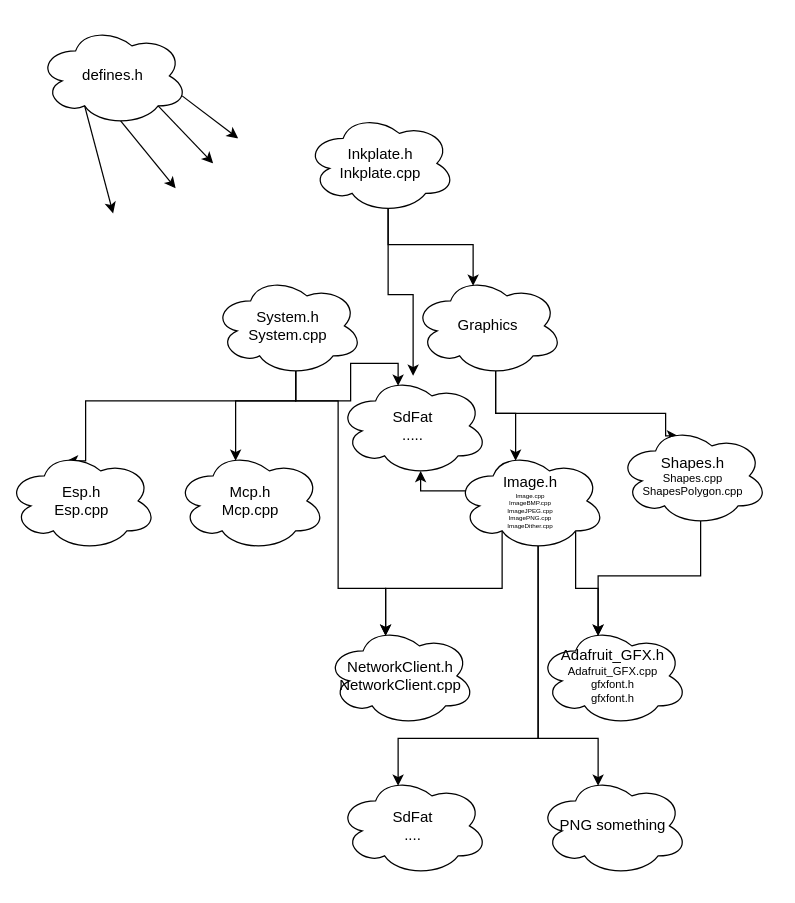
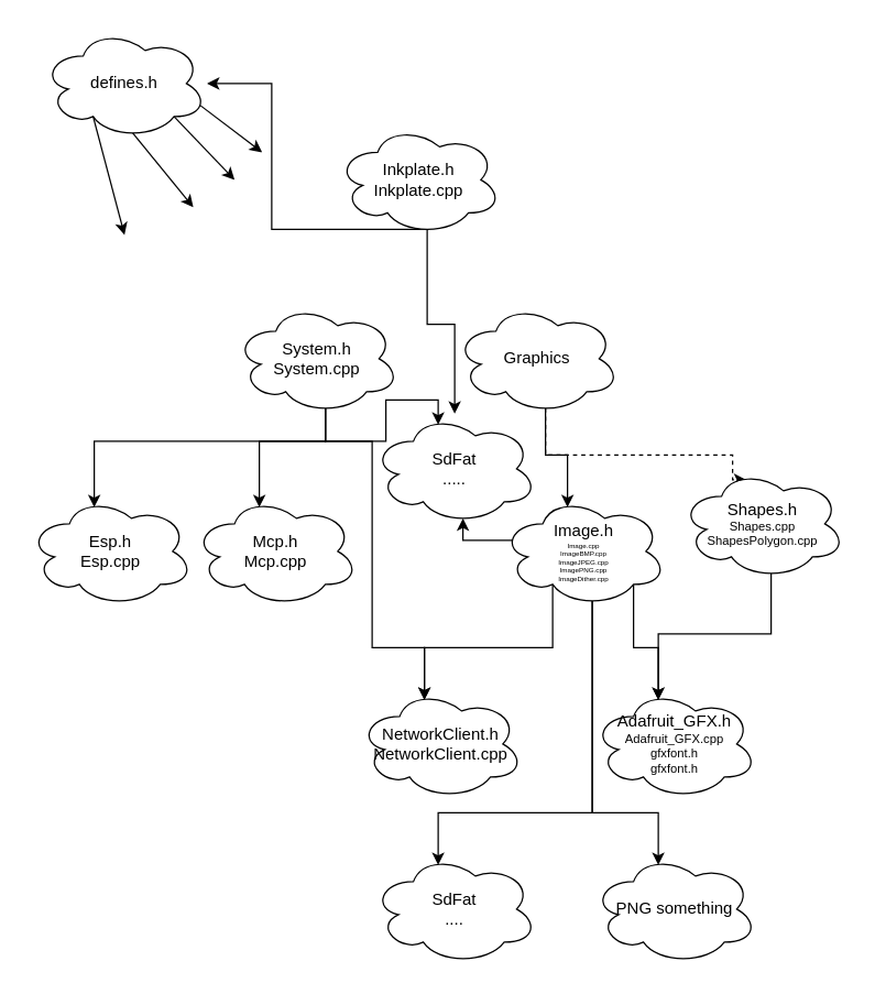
  <mxCell id="0" />
  <mxCell id="1" parent="0" />
  <mxCell id="2" style="edgeStyle=orthogonalEdgeStyle;rounded=0;orthogonalLoop=1;jettySize=auto;html=1;exitX=0.55;exitY=0.95;exitDx=0;exitDy=0;exitPerimeter=0;" edge="1" parent="1" source="4" target="27"><mxGeometry relative="1" as="geometry" /></mxCell>
- <mxCell id="3" style="edgeStyle=orthogonalEdgeStyle;rounded=0;orthogonalLoop=1;jettySize=auto;html=1;exitX=0.55;exitY=0.95;exitDx=0;exitDy=0;exitPerimeter=0;entryX=0.4;entryY=0.1;entryDx=0;entryDy=0;entryPerimeter=0;" edge="1" parent="1" source="4" target="12"><mxGeometry relative="1" as="geometry" /></mxCell>
+ <mxCell id="3" style="edgeStyle=orthogonalEdgeStyle;rounded=0;orthogonalLoop=1;jettySize=auto;html=1;exitX=0.55;exitY=0.95;exitDx=0;exitDy=0;exitPerimeter=0;" edge="1" parent="1" source="4" target="28"><mxGeometry relative="1" as="geometry" /></mxCell>
  <mxCell id="4" value="&lt;div&gt;Inkplate.h&lt;/div&gt;&lt;div&gt;Inkplate.cpp&lt;/div&gt;" style="ellipse;shape=cloud;whiteSpace=wrap;html=1;" vertex="1" parent="1"><mxGeometry x="244" y="90" width="120" height="80" as="geometry" /></mxCell>
  <mxCell id="5" style="edgeStyle=orthogonalEdgeStyle;rounded=0;orthogonalLoop=1;jettySize=auto;html=1;exitX=0.55;exitY=0.95;exitDx=0;exitDy=0;exitPerimeter=0;entryX=0.4;entryY=0.1;entryDx=0;entryDy=0;entryPerimeter=0;" edge="1" parent="1" source="9" target="13"><mxGeometry relative="1" as="geometry"><Array as="points"><mxPoint x="236" y="320" /><mxPoint x="68" y="320" /></Array></mxGeometry></mxCell>
  <mxCell id="6" style="edgeStyle=orthogonalEdgeStyle;rounded=0;orthogonalLoop=1;jettySize=auto;html=1;exitX=0.55;exitY=0.95;exitDx=0;exitDy=0;exitPerimeter=0;entryX=0.4;entryY=0.1;entryDx=0;entryDy=0;entryPerimeter=0;" edge="1" parent="1" source="9" target="14"><mxGeometry relative="1" as="geometry"><Array as="points"><mxPoint x="236" y="320" /><mxPoint x="188" y="320" /></Array></mxGeometry></mxCell>
  <mxCell id="7" style="edgeStyle=orthogonalEdgeStyle;rounded=0;orthogonalLoop=1;jettySize=auto;html=1;exitX=0.55;exitY=0.95;exitDx=0;exitDy=0;exitPerimeter=0;entryX=0.4;entryY=0.1;entryDx=0;entryDy=0;entryPerimeter=0;" edge="1" parent="1" source="9" target="15"><mxGeometry relative="1" as="geometry"><Array as="points"><mxPoint x="236" y="320" /><mxPoint x="270" y="320" /><mxPoint x="270" y="470" /><mxPoint x="308" y="470" /></Array></mxGeometry></mxCell>
  <mxCell id="8" style="edgeStyle=orthogonalEdgeStyle;rounded=0;orthogonalLoop=1;jettySize=auto;html=1;exitX=0.55;exitY=0.95;exitDx=0;exitDy=0;exitPerimeter=0;entryX=0.4;entryY=0.1;entryDx=0;entryDy=0;entryPerimeter=0;" edge="1" parent="1" source="9" target="27"><mxGeometry relative="1" as="geometry"><Array as="points"><mxPoint x="236" y="320" /><mxPoint x="280" y="320" /><mxPoint x="280" y="290" /><mxPoint x="318" y="290" /></Array></mxGeometry></mxCell>
  <mxCell id="9" value="&lt;div&gt;System.h&lt;/div&gt;&lt;div&gt;System.cpp&lt;/div&gt;" style="ellipse;shape=cloud;whiteSpace=wrap;html=1;" vertex="1" parent="1"><mxGeometry x="170" y="220" width="120" height="80" as="geometry" /></mxCell>
  <mxCell id="10" style="edgeStyle=orthogonalEdgeStyle;rounded=0;orthogonalLoop=1;jettySize=auto;html=1;exitX=0.55;exitY=0.95;exitDx=0;exitDy=0;exitPerimeter=0;entryX=0.4;entryY=0.1;entryDx=0;entryDy=0;entryPerimeter=0;" edge="1" parent="1" source="12" target="23"><mxGeometry relative="1" as="geometry" /></mxCell>
- <mxCell id="11" style="edgeStyle=orthogonalEdgeStyle;rounded=0;orthogonalLoop=1;jettySize=auto;html=1;exitX=0.55;exitY=0.95;exitDx=0;exitDy=0;exitPerimeter=0;entryX=0.4;entryY=0.1;entryDx=0;entryDy=0;entryPerimeter=0;" edge="1" parent="1" source="12" target="17"><mxGeometry relative="1" as="geometry"><Array as="points"><mxPoint x="396" y="330" /><mxPoint x="532" y="330" /></Array></mxGeometry></mxCell>
+ <mxCell id="11" style="edgeStyle=orthogonalEdgeStyle;rounded=0;orthogonalLoop=1;jettySize=auto;html=1;exitX=0.55;exitY=0.95;exitDx=0;exitDy=0;exitPerimeter=0;entryX=0.4;entryY=0.1;entryDx=0;entryDy=0;entryPerimeter=0;dashed=1;" edge="1" parent="1" source="12" target="17"><mxGeometry relative="1" as="geometry"><Array as="points"><mxPoint x="396" y="330" /><mxPoint x="532" y="330" /></Array></mxGeometry></mxCell>
  <mxCell id="12" value="&lt;div&gt;Graphics&lt;/div&gt;" style="ellipse;shape=cloud;whiteSpace=wrap;html=1;" vertex="1" parent="1"><mxGeometry x="330" y="220" width="120" height="80" as="geometry" /></mxCell>
- <mxCell id="13" value="&lt;div&gt;Esp.h&lt;/div&gt;&lt;div&gt;Esp.cpp&lt;br&gt;&lt;/div&gt;" style="ellipse;shape=cloud;whiteSpace=wrap;html=1;" vertex="1" parent="1"><mxGeometry x="5" y="360" width="120" height="80" as="geometry" /></mxCell>
+ <mxCell id="13" value="&lt;div&gt;Esp.h&lt;/div&gt;&lt;div&gt;Esp.cpp&lt;br&gt;&lt;/div&gt;" style="ellipse;shape=cloud;whiteSpace=wrap;html=1;" vertex="1" parent="1"><mxGeometry x="20" y="360" width="120" height="80" as="geometry" /></mxCell>
  <mxCell id="14" value="&lt;div&gt;Mcp.h&lt;/div&gt;&lt;div&gt;Mcp.cpp&lt;br&gt;&lt;/div&gt;" style="ellipse;shape=cloud;whiteSpace=wrap;html=1;" vertex="1" parent="1"><mxGeometry x="140" y="360" width="120" height="80" as="geometry" /></mxCell>
  <mxCell id="15" value="&lt;div&gt;NetworkClient.h&lt;/div&gt;&lt;div&gt;NetworkClient.cpp&lt;br&gt;&lt;/div&gt;" style="ellipse;shape=cloud;whiteSpace=wrap;html=1;" vertex="1" parent="1"><mxGeometry x="260" y="500" width="120" height="80" as="geometry" /></mxCell>
  <mxCell id="16" style="edgeStyle=orthogonalEdgeStyle;rounded=0;orthogonalLoop=1;jettySize=auto;html=1;exitX=0.55;exitY=0.95;exitDx=0;exitDy=0;exitPerimeter=0;entryX=0.4;entryY=0.1;entryDx=0;entryDy=0;entryPerimeter=0;" edge="1" parent="1" source="17" target="24"><mxGeometry relative="1" as="geometry" /></mxCell>
  <mxCell id="17" value="&lt;div&gt;Shapes.h&lt;/div&gt;&lt;div style=&quot;font-size: 9px&quot;&gt;&lt;font style=&quot;font-size: 9px&quot;&gt;Shapes.cpp&lt;br&gt;&lt;/font&gt;&lt;/div&gt;&lt;div style=&quot;font-size: 9px&quot;&gt;&lt;font style=&quot;font-size: 9px&quot;&gt;ShapesPolygon.cpp&lt;/font&gt;&lt;br&gt;&lt;/div&gt;" style="ellipse;shape=cloud;whiteSpace=wrap;html=1;" vertex="1" parent="1"><mxGeometry x="494" y="340" width="120" height="80" as="geometry" /></mxCell>
  <mxCell id="18" style="edgeStyle=orthogonalEdgeStyle;rounded=0;orthogonalLoop=1;jettySize=auto;html=1;exitX=0.8;exitY=0.8;exitDx=0;exitDy=0;exitPerimeter=0;entryX=0.4;entryY=0.1;entryDx=0;entryDy=0;entryPerimeter=0;" edge="1" parent="1" source="23" target="24"><mxGeometry relative="1" as="geometry" /></mxCell>
  <mxCell id="19" style="edgeStyle=orthogonalEdgeStyle;rounded=0;orthogonalLoop=1;jettySize=auto;html=1;exitX=0.31;exitY=0.8;exitDx=0;exitDy=0;exitPerimeter=0;entryX=0.4;entryY=0.1;entryDx=0;entryDy=0;entryPerimeter=0;" edge="1" parent="1" source="23" target="15"><mxGeometry relative="1" as="geometry" /></mxCell>
  <mxCell id="20" style="edgeStyle=orthogonalEdgeStyle;rounded=0;orthogonalLoop=1;jettySize=auto;html=1;exitX=0.55;exitY=0.95;exitDx=0;exitDy=0;exitPerimeter=0;entryX=0.4;entryY=0.1;entryDx=0;entryDy=0;entryPerimeter=0;" edge="1" parent="1" source="23" target="25"><mxGeometry relative="1" as="geometry"><Array as="points"><mxPoint x="430" y="590" /><mxPoint x="318" y="590" /></Array></mxGeometry></mxCell>
  <mxCell id="21" style="edgeStyle=orthogonalEdgeStyle;rounded=0;orthogonalLoop=1;jettySize=auto;html=1;exitX=0.55;exitY=0.95;exitDx=0;exitDy=0;exitPerimeter=0;entryX=0.4;entryY=0.1;entryDx=0;entryDy=0;entryPerimeter=0;" edge="1" parent="1" source="23" target="26"><mxGeometry relative="1" as="geometry"><Array as="points"><mxPoint x="430" y="590" /><mxPoint x="478" y="590" /></Array></mxGeometry></mxCell>
  <mxCell id="22" style="edgeStyle=orthogonalEdgeStyle;rounded=0;orthogonalLoop=1;jettySize=auto;html=1;exitX=0.07;exitY=0.4;exitDx=0;exitDy=0;exitPerimeter=0;entryX=0.55;entryY=0.95;entryDx=0;entryDy=0;entryPerimeter=0;" edge="1" parent="1" source="23" target="27"><mxGeometry relative="1" as="geometry" /></mxCell>
  <mxCell id="23" value="&lt;div&gt;Image.h&lt;/div&gt;&lt;div style=&quot;font-size: 5px&quot;&gt;&lt;font style=&quot;font-size: 5px&quot;&gt;Image.cpp&lt;br&gt;&lt;/font&gt;&lt;/div&gt;&lt;div style=&quot;font-size: 5px&quot;&gt;&lt;font style=&quot;font-size: 5px&quot;&gt;ImageBMP.cpp&lt;/font&gt;&lt;/div&gt;&lt;div style=&quot;font-size: 5px&quot;&gt;&lt;font style=&quot;font-size: 5px&quot;&gt;ImageJPEG.cpp&lt;br&gt;ImagePNG.cpp&lt;br&gt;ImageDither.cpp&lt;/font&gt;&lt;br&gt;&lt;/div&gt;" style="ellipse;shape=cloud;whiteSpace=wrap;html=1;" vertex="1" parent="1"><mxGeometry x="364" y="360" width="120" height="80" as="geometry" /></mxCell>
  <mxCell id="24" value="&lt;div&gt;Adafruit_GFX.h&lt;/div&gt;&lt;div style=&quot;font-size: 9px&quot;&gt;&lt;font style=&quot;font-size: 9px&quot;&gt;Adafruit_GFX.cpp&lt;/font&gt;&lt;/div&gt;&lt;div style=&quot;font-size: 9px&quot;&gt;&lt;font style=&quot;font-size: 9px&quot;&gt;gfxfont.h&lt;/font&gt;&lt;/div&gt;&lt;div style=&quot;font-size: 9px&quot;&gt;&lt;font style=&quot;font-size: 9px&quot;&gt;gfxfont.h&lt;/font&gt;&lt;br&gt;&lt;/div&gt;" style="ellipse;shape=cloud;whiteSpace=wrap;html=1;" vertex="1" parent="1"><mxGeometry x="430" y="500" width="120" height="80" as="geometry" /></mxCell>
  <mxCell id="25" value="&lt;div&gt;SdFat&lt;/div&gt;...." style="ellipse;shape=cloud;whiteSpace=wrap;html=1;" vertex="1" parent="1"><mxGeometry x="270" y="620" width="120" height="80" as="geometry" /></mxCell>
  <mxCell id="26" value="PNG something" style="ellipse;shape=cloud;whiteSpace=wrap;html=1;" vertex="1" parent="1"><mxGeometry x="430" y="620" width="120" height="80" as="geometry" /></mxCell>
  <mxCell id="27" value="&lt;div&gt;SdFat&lt;/div&gt;&lt;div&gt;.....&lt;br&gt;&lt;/div&gt;" style="ellipse;shape=cloud;whiteSpace=wrap;html=1;" vertex="1" parent="1"><mxGeometry x="270" y="300" width="120" height="80" as="geometry" /></mxCell>
  <mxCell id="28" value="defines.h" style="ellipse;shape=cloud;whiteSpace=wrap;html=1;" vertex="1" parent="1"><mxGeometry x="30" y="20" width="120" height="80" as="geometry" /></mxCell>
  <mxCell id="29" value="" style="endArrow=classic;html=1;exitX=0.55;exitY=0.95;exitDx=0;exitDy=0;exitPerimeter=0;" edge="1" parent="1" source="28"><mxGeometry width="50" height="50" relative="1" as="geometry"><mxPoint x="110" y="150" as="sourcePoint" /><mxPoint x="140" y="150" as="targetPoint" /></mxGeometry></mxCell>
  <mxCell id="30" value="" style="endArrow=classic;html=1;exitX=0.31;exitY=0.8;exitDx=0;exitDy=0;exitPerimeter=0;" edge="1" parent="1" source="28"><mxGeometry width="50" height="50" relative="1" as="geometry"><mxPoint x="40" y="180" as="sourcePoint" /><mxPoint x="90" y="170" as="targetPoint" /></mxGeometry></mxCell>
  <mxCell id="31" value="" style="endArrow=classic;html=1;exitX=0.96;exitY=0.7;exitDx=0;exitDy=0;exitPerimeter=0;" edge="1" parent="1" source="28"><mxGeometry width="50" height="50" relative="1" as="geometry"><mxPoint x="330" y="300" as="sourcePoint" /><mxPoint x="190" y="110" as="targetPoint" /></mxGeometry></mxCell>
  <mxCell id="32" value="" style="endArrow=classic;html=1;exitX=0.8;exitY=0.8;exitDx=0;exitDy=0;exitPerimeter=0;" edge="1" parent="1" source="28"><mxGeometry width="50" height="50" relative="1" as="geometry"><mxPoint x="330" y="300" as="sourcePoint" /><mxPoint x="170" y="130" as="targetPoint" /></mxGeometry></mxCell>
